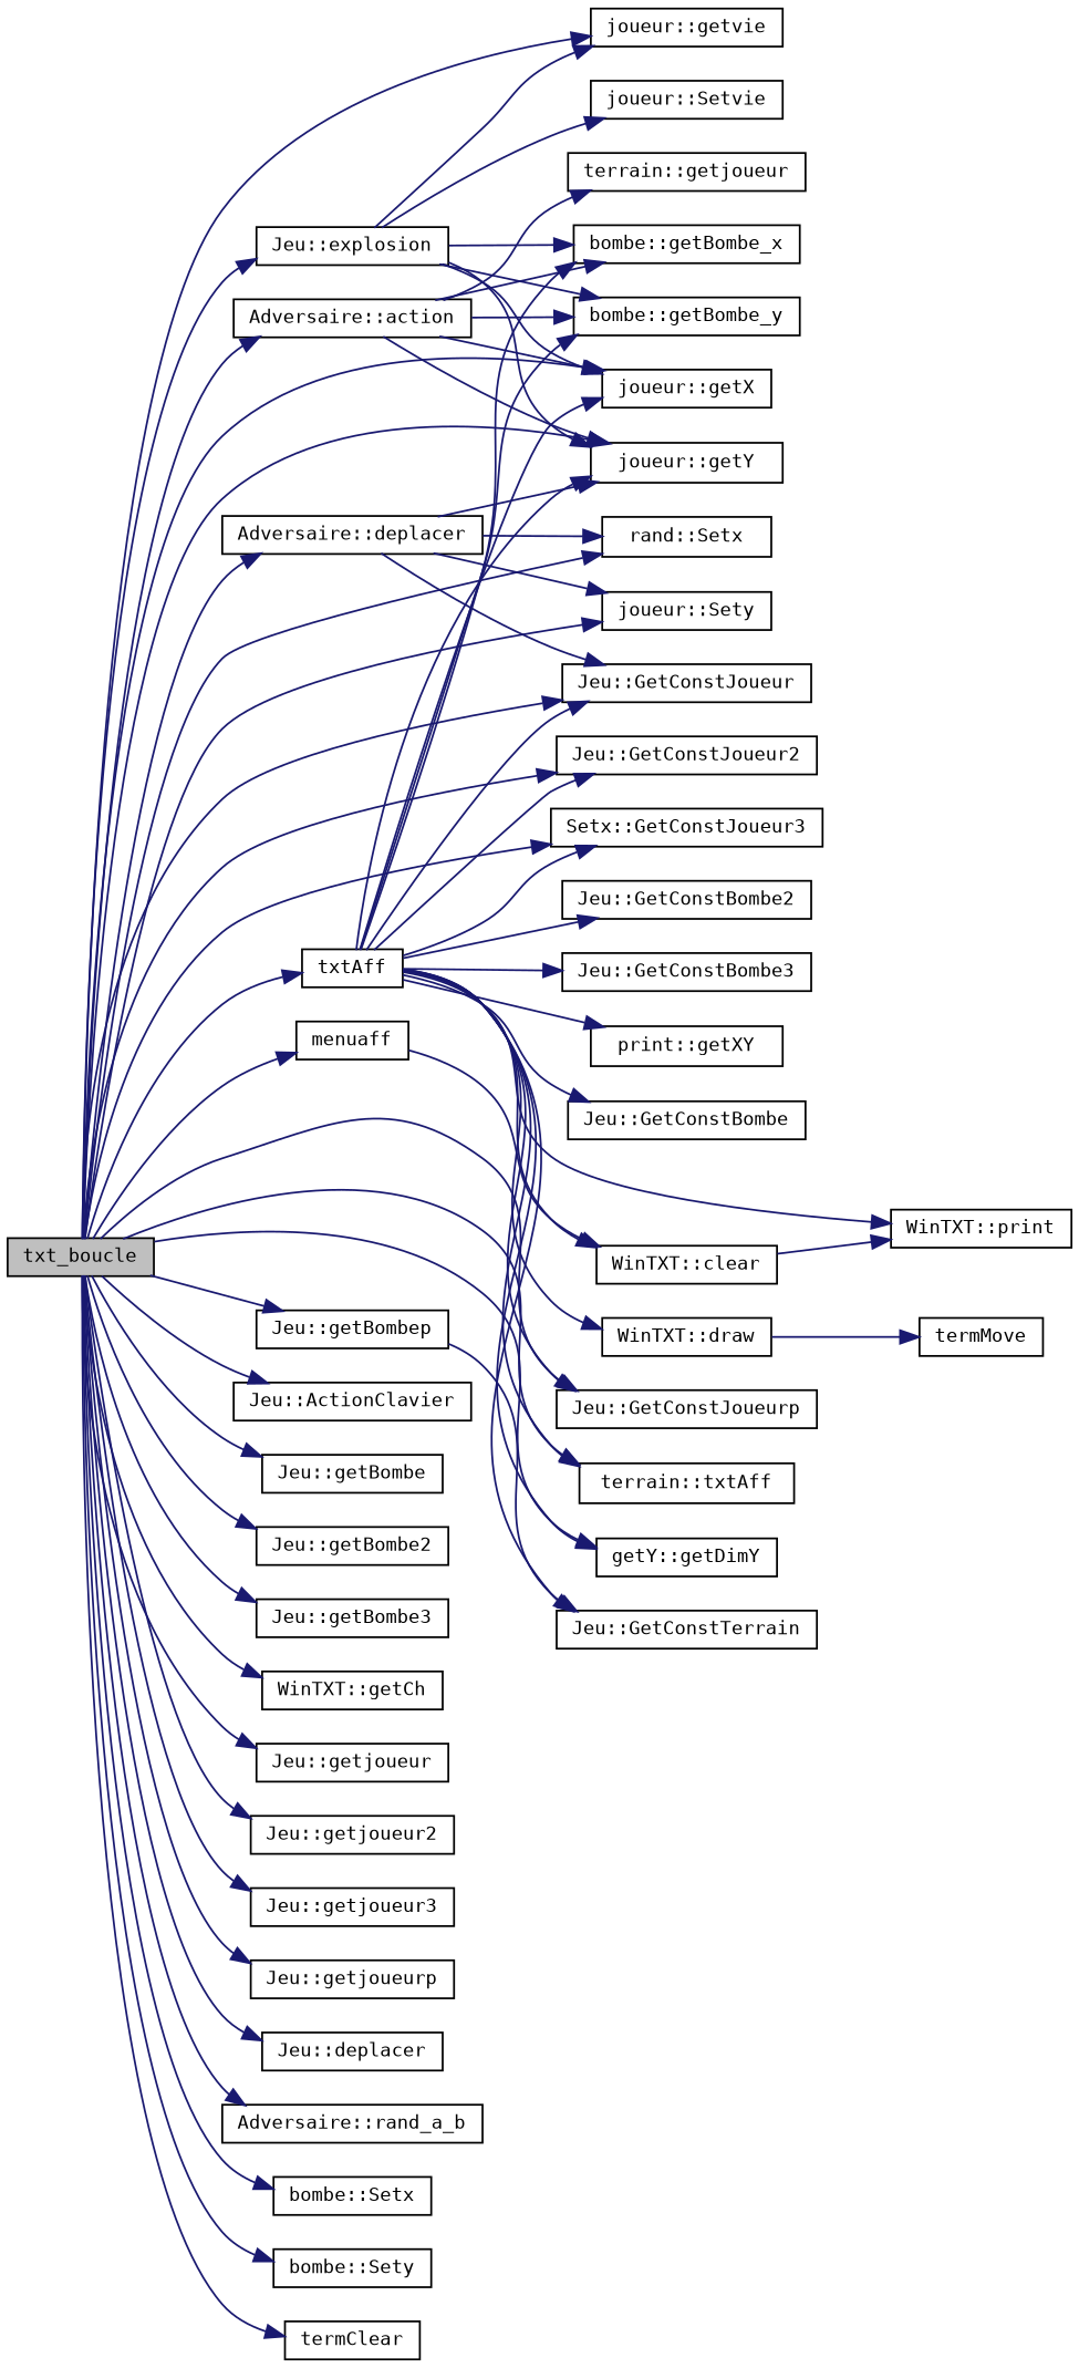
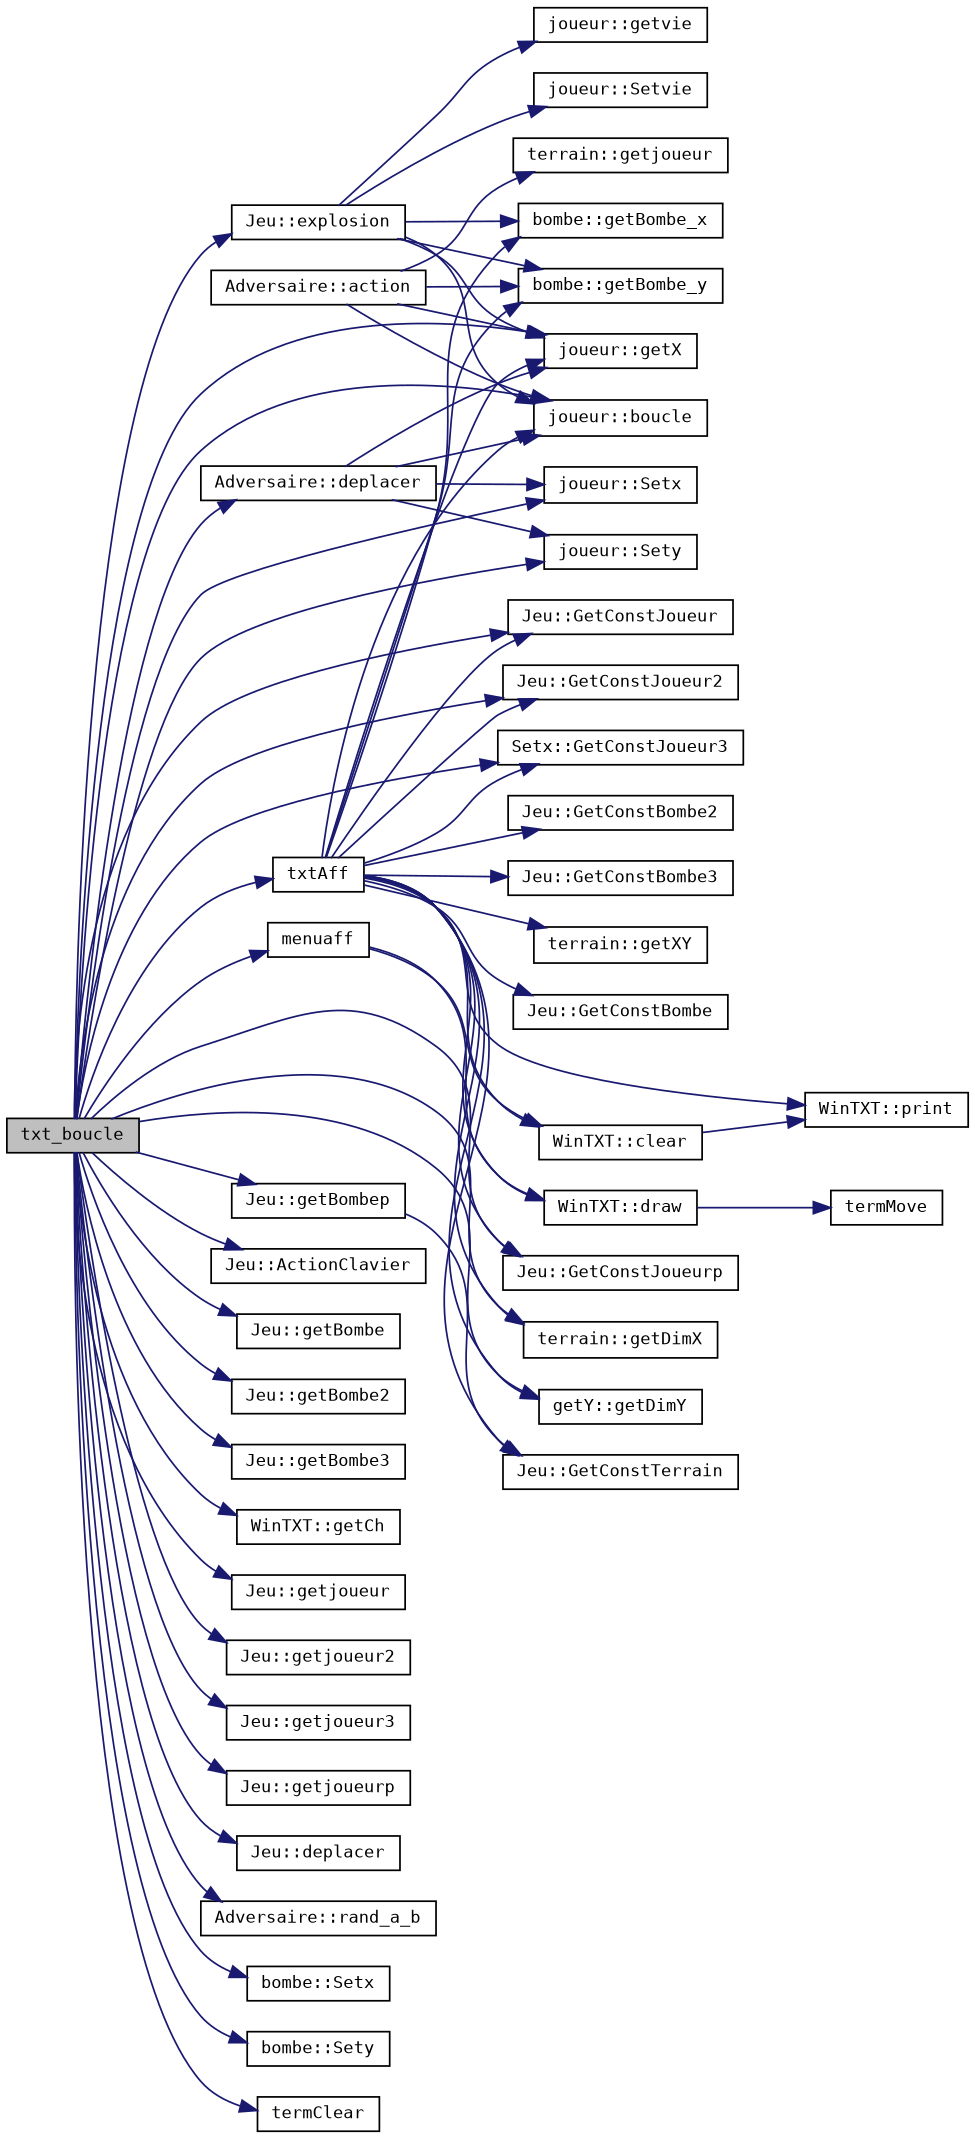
  digraph {
    fontname="DejaVu Sans Mono"
    rankdir=LR
    node [color=black fillcolor=white fontname="DejaVu Sans Mono" fontsize=10 shape=record style=filled]
    edge [color=midnightblue fontname="DejaVu Sans Mono" fontsize=10 labelfontname=Helvetica labelfontsize=10 style=solid]
    n1 [fillcolor=grey75 fontcolor=black height=0.2 label=txt_boucle width=0.4]
    n2 [height=0.2 label="Adversaire::action" width=0.4]
    n3 [height=0.2 label="joueur::getX" width=0.4]
-   n4 [height=0.2 label="joueur::getY" width=0.4]
+   n4 [height=0.2 label="joueur::boucle" width=0.4]
    n5 [height=0.2 label="Jeu::ActionClavier" width=0.4]
    n6 [height=0.2 label="Adversaire::deplacer" width=0.4]
-   n7 [height=0.2 label="rand::Setx" width=0.4]
+   n7 [height=0.2 label="joueur::Setx" width=0.4]
    n8 [height=0.2 label="joueur::Sety" width=0.4]
    n9 [height=0.2 label="Jeu::explosion" width=0.4]
    n10 [height=0.2 label="joueur::getvie" width=0.4]
    n11 [height=0.2 label="Jeu::getBombe" width=0.4]
    n12 [height=0.2 label="Jeu::getBombe2" width=0.4]
    n13 [height=0.2 label="Jeu::getBombe3" width=0.4]
    n14 [height=0.2 label="Jeu::getBombep" width=0.4]
    n15 [height=0.2 label="WinTXT::getCh" width=0.4]
    n16 [height=0.2 label="Jeu::GetConstJoueur" width=0.4]
    n17 [height=0.2 label="Jeu::GetConstJoueur2" width=0.4]
    n18 [height=0.2 label="Setx::GetConstJoueur3" width=0.4]
    n19 [height=0.2 label="Jeu::GetConstJoueurp" width=0.4]
-   n20 [height=0.2 label="terrain::txtAff" width=0.4]
+   n20 [height=0.2 label="terrain::getDimX" width=0.4]
    n21 [height=0.2 label="getY::getDimY" width=0.4]
    n22 [height=0.2 label="Jeu::getjoueur" width=0.4]
    n23 [height=0.2 label="Jeu::getjoueur2" width=0.4]
    n24 [height=0.2 label="Jeu::getjoueur3" width=0.4]
    n25 [height=0.2 label="Jeu::getjoueurp" width=0.4]
    n26 [height=0.2 label="Jeu::deplacer" width=0.4]
    n27 [height=0.2 label=menuaff width=0.4]
    n28 [height=0.2 label="Adversaire::rand_a_b" width=0.4]
    n29 [height=0.2 label="bombe::Setx" width=0.4]
    n30 [height=0.2 label="bombe::Sety" width=0.4]
    n31 [height=0.2 label=termClear width=0.4]
    n32 [height=0.2 label=txtAff width=0.4]
    n33 [height=0.2 label="bombe::getBombe_x" width=0.4]
    n34 [height=0.2 label="bombe::getBombe_y" width=0.4]
    n35 [height=0.2 label="terrain::getjoueur" width=0.4]
    n36 [height=0.2 label="joueur::Setvie" width=0.4]
    n37 [height=0.2 label="Jeu::GetConstTerrain" width=0.4]
    n38 [height=0.2 label="WinTXT::clear" width=0.4]
    n39 [height=0.2 label="WinTXT::draw" width=0.4]
    n40 [height=0.2 label="WinTXT::print" width=0.4]
    n41 [height=0.2 label="Jeu::GetConstBombe" width=0.4]
    n42 [height=0.2 label="Jeu::GetConstBombe2" width=0.4]
    n43 [height=0.2 label="Jeu::GetConstBombe3" width=0.4]
-   n44 [height=0.2 label="print::getXY" width=0.4]
+   n44 [height=0.2 label="terrain::getXY" width=0.4]
    n45 [height=0.2 label=termMove width=0.4]
-   n1 -> n2
    n1 -> n3
    n1 -> n4
    n1 -> n5
    n1 -> n6
    n1 -> n7
    n1 -> n8
    n1 -> n9
-   n1 -> n10
    n1 -> n11
    n1 -> n12
    n1 -> n13
    n1 -> n14
    n1 -> n15
    n1 -> n16
    n1 -> n17
    n1 -> n18
    n1 -> n19
    n1 -> n20
    n1 -> n21
    n1 -> n22
    n1 -> n23
    n1 -> n24
    n1 -> n25
    n1 -> n26
    n1 -> n27
    n1 -> n28
    n1 -> n29
    n1 -> n30
    n1 -> n31
    n1 -> n32
    n2 -> n3
    n2 -> n4
-   n2 -> n33
    n2 -> n34
    n2 -> n35
-   n6 -> n16
+   n6 -> n3
    n6 -> n4
    n6 -> n7
    n6 -> n8
    n9 -> n3
    n9 -> n4
    n9 -> n10
    n9 -> n33
    n9 -> n34
    n9 -> n36
    n14 -> n37
    n27 -> n38
+   n27 -> n39
    n32 -> n3
    n32 -> n4
    n32 -> n16
    n32 -> n17
    n32 -> n18
    n32 -> n19
    n32 -> n20
    n32 -> n21
    n32 -> n33
    n32 -> n34
    n32 -> n37
    n32 -> n38
    n32 -> n39
    n32 -> n40
    n32 -> n41
    n32 -> n42
    n32 -> n43
    n32 -> n44
    n38 -> n40
    n39 -> n45
  }
